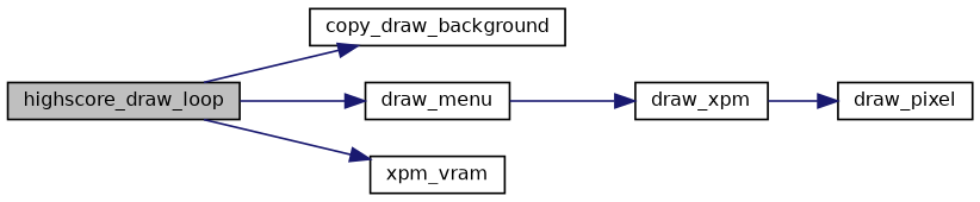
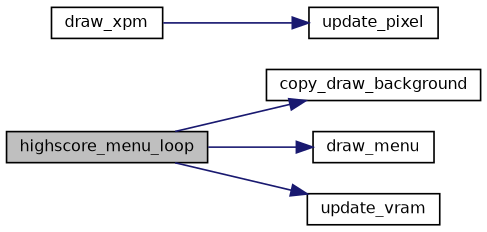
  digraph {
    rankdir=LR
    node [color=black fillcolor=white fontname=Helvetica fontsize=10 shape=record style=filled]
    edge [color=midnightblue fontname=Helvetica fontsize=10 labelfontname=Helvetica labelfontsize=10 style=solid]
-   n1 [fillcolor=grey75 fontcolor=black height=0.2 label=highscore_draw_loop width=0.4]
+   n1 [fillcolor=grey75 fontcolor=black height=0.2 label=highscore_menu_loop width=0.4]
    n2 [height=0.2 label=copy_draw_background width=0.4]
    n3 [height=0.2 label=draw_menu width=0.4]
-   n4 [height=0.2 label=xpm_vram width=0.4]
+   n4 [height=0.2 label=update_vram width=0.4]
    n5 [height=0.2 label=draw_xpm width=0.4]
-   n6 [height=0.2 label=draw_pixel width=0.4]
+   n6 [height=0.2 label=update_pixel width=0.4]
    n1 -> n2
    n1 -> n3
    n1 -> n4
-   n3 -> n5
    n5 -> n6
  }
